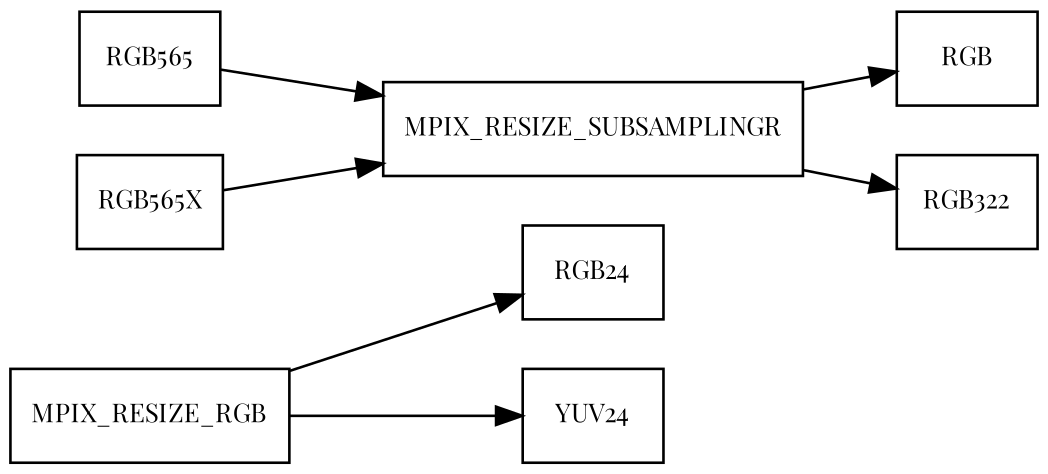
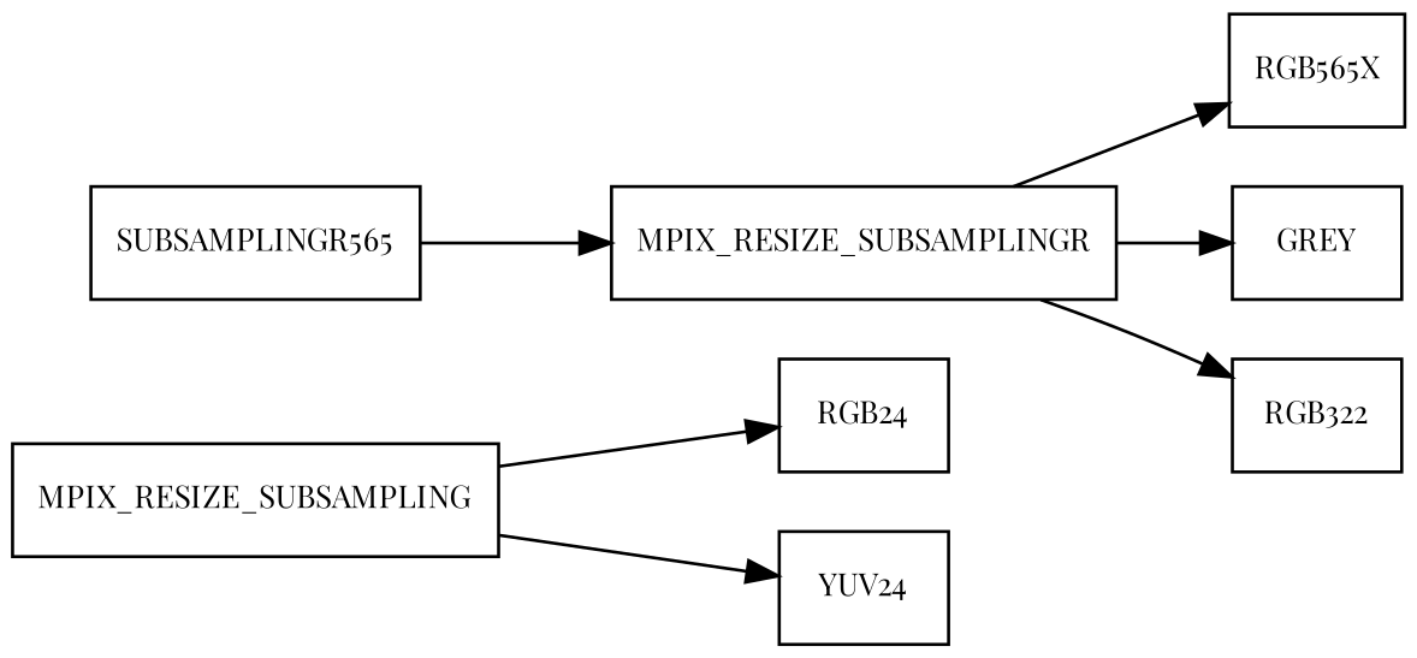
  digraph {
    fontname="Playfair Display"
    rankdir=LR
    node [fontname="Playfair Display" fontsize=10 shape=record]
    edge [fontname="Playfair Display" fontsize=9]
    n1 [label=RGB24]
-   n2 [label=MPIX_RESIZE_RGB]
+   n2 [label=MPIX_RESIZE_SUBSAMPLING]
    n3 [label=YUV24]
-   n4 [label=RGB565]
+   n4 [label=SUBSAMPLINGR565]
    n5 [label=MPIX_RESIZE_SUBSAMPLINGR]
    n6 [label=RGB565X]
-   n7 [label=RGB]
+   n7 [label=GREY]
    n8 [label=RGB322]
    n2 -> n1
    n2 -> n3
    n4 -> n5
-   n6 -> n5
+   n5 -> n6
    n5 -> n7
    n5 -> n8
  }
